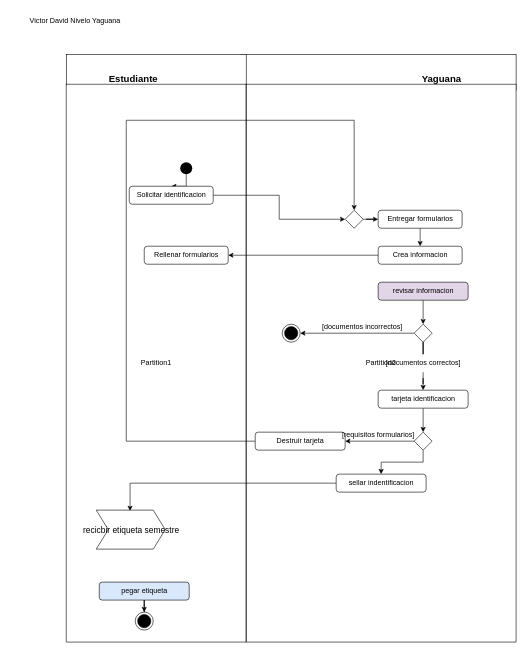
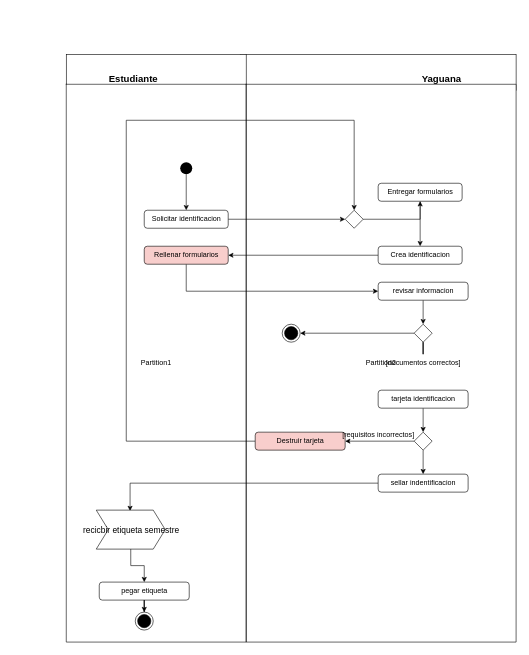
  <mxCell id="0" />
  <mxCell id="1" parent="0" />
  <mxCell id="2" value="" style="rounded=0;whiteSpace=wrap;html=1;fontSize=16;" parent="1" vertex="1"><mxGeometry x="400" y="90" width="460" height="60" as="geometry" /></mxCell>
  <mxCell id="3" value="" style="rounded=0;whiteSpace=wrap;html=1;fontSize=16;" parent="1" vertex="1"><mxGeometry x="110" y="90" width="300" height="60" as="geometry" /></mxCell>
  <mxCell id="4" value="&lt;b&gt;&lt;font style=&quot;font-size: 16px;&quot;&gt;Estudiante&amp;nbsp; &amp;nbsp; &amp;nbsp; &amp;nbsp; &amp;nbsp; &amp;nbsp; &amp;nbsp; &amp;nbsp; &amp;nbsp; &amp;nbsp; &amp;nbsp; &amp;nbsp; &amp;nbsp; &amp;nbsp; &amp;nbsp; &amp;nbsp; &amp;nbsp; &amp;nbsp; &amp;nbsp; &amp;nbsp; &amp;nbsp; &amp;nbsp; &amp;nbsp; &amp;nbsp; &amp;nbsp; &amp;nbsp; &amp;nbsp; &amp;nbsp; &amp;nbsp; &amp;nbsp; &amp;nbsp; &amp;nbsp; &amp;nbsp; &amp;nbsp; &amp;nbsp; &amp;nbsp; &amp;nbsp; &amp;nbsp; &amp;nbsp; &amp;nbsp; &amp;nbsp; &amp;nbsp; &amp;nbsp; &amp;nbsp; &amp;nbsp; &amp;nbsp; &amp;nbsp; &amp;nbsp; &amp;nbsp; &amp;nbsp;Yaguana&lt;/font&gt;&lt;/b&gt;" style="shape=table;html=1;whiteSpace=wrap;startSize=20;container=1;collapsible=0;childLayout=tableLayout;fillColor=none;swimlaneFillColor=#ffffff;strokeColor=none;" parent="1" vertex="1"><mxGeometry x="90" y="120" width="770" height="950" as="geometry" /></mxCell>
  <mxCell id="5" value="" style="shape=partialRectangle;html=1;whiteSpace=wrap;collapsible=0;dropTarget=0;pointerEvents=0;fillColor=none;top=0;left=0;bottom=0;right=0;points=[[0,0.5],[1,0.5]];portConstraint=eastwest;strokeColor=none;" parent="4" vertex="1"><mxGeometry y="20" width="770" height="930" as="geometry" /></mxCell>
  <mxCell id="6" value="" style="shape=partialRectangle;html=1;whiteSpace=wrap;connectable=0;fillColor=none;top=1;left=1;bottom=1;right=1;overflow=hidden;strokeColor=none;" parent="5" vertex="1"><mxGeometry width="20" height="930" as="geometry"><mxRectangle width="20" height="930" as="alternateBounds" /></mxGeometry></mxCell>
  <mxCell id="7" value="Partition1" style="shape=partialRectangle;html=1;whiteSpace=wrap;connectable=0;fillColor=none;top=1;left=1;bottom=1;right=1;overflow=hidden;" parent="5" vertex="1"><mxGeometry x="20" width="300" height="930" as="geometry"><mxRectangle width="300" height="930" as="alternateBounds" /></mxGeometry></mxCell>
  <mxCell id="8" value="Partition2" style="shape=partialRectangle;html=1;whiteSpace=wrap;connectable=0;fillColor=none;top=1;left=1;bottom=1;right=1;overflow=hidden;" parent="5" vertex="1"><mxGeometry x="320" width="450" height="930" as="geometry"><mxRectangle width="450" height="930" as="alternateBounds" /></mxGeometry></mxCell>
  <mxCell id="9" style="edgeStyle=orthogonalEdgeStyle;rounded=0;orthogonalLoop=1;jettySize=auto;html=1;entryX=0.5;entryY=0;entryDx=0;entryDy=0;" parent="1" source="10" target="13" edge="1"><mxGeometry relative="1" as="geometry" /></mxCell>
  <mxCell id="10" value="" style="ellipse;fillColor=#000000;strokeColor=none;" parent="1" vertex="1"><mxGeometry x="300" y="270" width="20" height="20" as="geometry" /></mxCell>
  <mxCell id="11" value="" style="ellipse;html=1;shape=endState;fillColor=strokeColor;" parent="1" vertex="1"><mxGeometry x="470" y="540" width="30" height="30" as="geometry" /></mxCell>
  <mxCell id="12" style="edgeStyle=orthogonalEdgeStyle;rounded=0;orthogonalLoop=1;jettySize=auto;html=1;entryX=0;entryY=0.5;entryDx=0;entryDy=0;" parent="1" source="13" target="36" edge="1"><mxGeometry relative="1" as="geometry" /></mxCell>
- <mxCell id="13" value="Solicitar identificacion" style="html=1;align=center;verticalAlign=top;rounded=1;absoluteArcSize=1;arcSize=10;dashed=0;" parent="1" vertex="1"><mxGeometry x="215" y="310" width="140" height="30" as="geometry" /></mxCell>
+ <mxCell id="13" value="Solicitar identificacion" style="html=1;align=center;verticalAlign=top;rounded=1;absoluteArcSize=1;arcSize=10;dashed=0;" parent="1" vertex="1"><mxGeometry x="240" y="350" width="140" height="30" as="geometry" /></mxCell>
  <mxCell id="14" style="edgeStyle=none;rounded=0;orthogonalLoop=1;jettySize=auto;html=1;entryX=0.5;entryY=0;entryDx=0;entryDy=0;" parent="1" source="15" target="26" edge="1"><mxGeometry relative="1" as="geometry" /></mxCell>
- <mxCell id="15" value="Entregar formularios" style="html=1;align=center;verticalAlign=top;rounded=1;absoluteArcSize=1;arcSize=10;dashed=0;" parent="1" vertex="1"><mxGeometry x="630" y="350" width="140" height="30" as="geometry" /></mxCell>
- <mxCell id="17" value="Rellenar formularios" style="html=1;align=center;verticalAlign=top;rounded=1;absoluteArcSize=1;arcSize=10;dashed=0;" parent="1" vertex="1"><mxGeometry x="240" y="410" width="140" height="30" as="geometry" /></mxCell>
+ <mxCell id="15" value="Entregar formularios" style="html=1;align=center;verticalAlign=top;rounded=1;absoluteArcSize=1;arcSize=10;dashed=0;" parent="1" vertex="1"><mxGeometry x="630" y="305" width="140" height="30" as="geometry" /></mxCell>
+ <mxCell id="16" style="edgeStyle=orthogonalEdgeStyle;rounded=0;orthogonalLoop=1;jettySize=auto;html=1;entryX=0;entryY=0.5;entryDx=0;entryDy=0;" parent="1" source="17" target="19" edge="1"><mxGeometry relative="1" as="geometry"><Array as="points"><mxPoint x="310" y="485" /></Array></mxGeometry></mxCell>
+ <mxCell id="17" value="Rellenar formularios" style="html=1;align=center;verticalAlign=top;rounded=1;absoluteArcSize=1;arcSize=10;dashed=0;fillColor=#f8cecc;" parent="1" vertex="1"><mxGeometry x="240" y="410" width="140" height="30" as="geometry" /></mxCell>
  <mxCell id="18" style="edgeStyle=orthogonalEdgeStyle;rounded=0;orthogonalLoop=1;jettySize=auto;html=1;entryX=0.5;entryY=0;entryDx=0;entryDy=0;" parent="1" source="19" target="22" edge="1"><mxGeometry relative="1" as="geometry" /></mxCell>
- <mxCell id="19" value="revisar informacion" style="html=1;align=center;verticalAlign=top;rounded=1;absoluteArcSize=1;arcSize=10;dashed=0;fillColor=#e1d5e7;" parent="1" vertex="1"><mxGeometry x="630" y="470" width="150" height="30" as="geometry" /></mxCell>
- <mxCell id="20" style="edgeStyle=orthogonalEdgeStyle;rounded=0;orthogonalLoop=1;jettySize=auto;html=1;entryX=0.5;entryY=0;entryDx=0;entryDy=0;startArrow=none;" parent="1" source="27" target="24" edge="1"><mxGeometry relative="1" as="geometry" /></mxCell>
+ <mxCell id="19" value="revisar informacion" style="html=1;align=center;verticalAlign=top;rounded=1;absoluteArcSize=1;arcSize=10;dashed=0;" parent="1" vertex="1"><mxGeometry x="630" y="470" width="150" height="30" as="geometry" /></mxCell>
  <mxCell id="21" style="edgeStyle=orthogonalEdgeStyle;rounded=0;orthogonalLoop=1;jettySize=auto;html=1;entryX=1;entryY=0.5;entryDx=0;entryDy=0;" parent="1" source="22" target="11" edge="1"><mxGeometry relative="1" as="geometry" /></mxCell>
  <mxCell id="22" value="" style="rhombus;" parent="1" vertex="1"><mxGeometry x="690" y="540" width="30" height="30" as="geometry" /></mxCell>
  <mxCell id="23" style="edgeStyle=orthogonalEdgeStyle;rounded=0;orthogonalLoop=1;jettySize=auto;html=1;entryX=0.5;entryY=0;entryDx=0;entryDy=0;" parent="1" source="24" target="31" edge="1"><mxGeometry relative="1" as="geometry" /></mxCell>
  <mxCell id="24" value="tarjeta identificacion" style="html=1;align=center;verticalAlign=top;rounded=1;absoluteArcSize=1;arcSize=10;dashed=0;" parent="1" vertex="1"><mxGeometry x="630" y="650" width="150" height="30" as="geometry" /></mxCell>
  <mxCell id="25" style="edgeStyle=none;rounded=0;orthogonalLoop=1;jettySize=auto;html=1;entryX=1;entryY=0.5;entryDx=0;entryDy=0;" parent="1" source="26" target="17" edge="1"><mxGeometry relative="1" as="geometry" /></mxCell>
- <mxCell id="26" value="Crea informacion" style="html=1;align=center;verticalAlign=top;rounded=1;absoluteArcSize=1;arcSize=10;dashed=0;" parent="1" vertex="1"><mxGeometry x="630" y="410" width="140" height="30" as="geometry" /></mxCell>
+ <mxCell id="26" value="Crea identificacion" style="html=1;align=center;verticalAlign=top;rounded=1;absoluteArcSize=1;arcSize=10;dashed=0;" parent="1" vertex="1"><mxGeometry x="630" y="410" width="140" height="30" as="geometry" /></mxCell>
  <mxCell id="27" value="[documentos correctos]" style="text;html=1;align=center;verticalAlign=middle;resizable=0;points=[];autosize=1;strokeColor=none;fillColor=none;" parent="1" vertex="1"><mxGeometry x="630" y="590" width="150" height="30" as="geometry" /></mxCell>
  <mxCell id="28" value="" style="edgeStyle=orthogonalEdgeStyle;rounded=0;orthogonalLoop=1;jettySize=auto;html=1;entryX=0.5;entryY=0;entryDx=0;entryDy=0;endArrow=none;" parent="1" source="22" target="27" edge="1"><mxGeometry relative="1" as="geometry"><mxPoint x="705" y="620" as="sourcePoint" /><mxPoint x="705" y="710" as="targetPoint" /></mxGeometry></mxCell>
  <mxCell id="29" style="edgeStyle=orthogonalEdgeStyle;rounded=0;orthogonalLoop=1;jettySize=auto;html=1;" parent="1" source="31" target="34" edge="1"><mxGeometry relative="1" as="geometry" /></mxCell>
  <mxCell id="30" style="edgeStyle=orthogonalEdgeStyle;rounded=0;orthogonalLoop=1;jettySize=auto;html=1;entryX=0.5;entryY=0;entryDx=0;entryDy=0;" parent="1" source="31" target="39" edge="1"><mxGeometry relative="1" as="geometry" /></mxCell>
  <mxCell id="31" value="" style="rhombus;" parent="1" vertex="1"><mxGeometry x="690" y="720" width="30" height="30" as="geometry" /></mxCell>
- <mxCell id="32" value="[documentos incorrectos]&amp;nbsp;" style="text;html=1;align=center;verticalAlign=middle;resizable=0;points=[];autosize=1;strokeColor=none;fillColor=none;" parent="1" vertex="1"><mxGeometry x="525" y="530" width="160" height="30" as="geometry" /></mxCell>
  <mxCell id="33" style="edgeStyle=orthogonalEdgeStyle;rounded=0;orthogonalLoop=1;jettySize=auto;html=1;entryX=0.5;entryY=0;entryDx=0;entryDy=0;" parent="1" source="34" target="36" edge="1"><mxGeometry relative="1" as="geometry"><Array as="points"><mxPoint x="210" y="735" /><mxPoint x="210" y="200" /><mxPoint x="590" y="200" /></Array></mxGeometry></mxCell>
- <mxCell id="34" value="Destruir tarjeta" style="html=1;align=center;verticalAlign=top;rounded=1;absoluteArcSize=1;arcSize=10;dashed=0;" parent="1" vertex="1"><mxGeometry x="425" y="720" width="150" height="30" as="geometry" /></mxCell>
+ <mxCell id="34" value="Destruir tarjeta" style="html=1;align=center;verticalAlign=top;rounded=1;absoluteArcSize=1;arcSize=10;dashed=0;fillColor=#f8cecc;" parent="1" vertex="1"><mxGeometry x="425" y="720" width="150" height="30" as="geometry" /></mxCell>
  <mxCell id="35" style="edgeStyle=orthogonalEdgeStyle;rounded=0;orthogonalLoop=1;jettySize=auto;html=1;" parent="1" source="36" target="15" edge="1"><mxGeometry relative="1" as="geometry" /></mxCell>
  <mxCell id="36" value="" style="rhombus;" parent="1" vertex="1"><mxGeometry x="575" y="350" width="30" height="30" as="geometry" /></mxCell>
- <mxCell id="37" value="[requisitos formularios]" style="text;html=1;align=center;verticalAlign=middle;resizable=0;points=[];autosize=1;strokeColor=none;fillColor=none;" parent="1" vertex="1"><mxGeometry x="560" y="710" width="140" height="30" as="geometry" /></mxCell>
+ <mxCell id="37" value="[requisitos incorrectos]" style="text;html=1;align=center;verticalAlign=middle;resizable=0;points=[];autosize=1;strokeColor=none;fillColor=none;" parent="1" vertex="1"><mxGeometry x="560" y="710" width="140" height="30" as="geometry" /></mxCell>
  <mxCell id="38" style="edgeStyle=orthogonalEdgeStyle;rounded=0;orthogonalLoop=1;jettySize=auto;html=1;entryX=0.49;entryY=0.022;entryDx=0;entryDy=0;entryPerimeter=0;exitX=0;exitY=0.5;exitDx=0;exitDy=0;" parent="1" source="39" target="41" edge="1"><mxGeometry relative="1" as="geometry" /></mxCell>
- <mxCell id="39" value="sellar indentificacion" style="html=1;align=center;verticalAlign=top;rounded=1;absoluteArcSize=1;arcSize=10;dashed=0;" parent="1" vertex="1"><mxGeometry x="560" y="790" width="150" height="30" as="geometry" /></mxCell>
+ <mxCell id="39" value="sellar indentificacion" style="html=1;align=center;verticalAlign=top;rounded=1;absoluteArcSize=1;arcSize=10;dashed=0;" parent="1" vertex="1"><mxGeometry x="630" y="790" width="150" height="30" as="geometry" /></mxCell>
+ <mxCell id="40" style="edgeStyle=orthogonalEdgeStyle;rounded=0;orthogonalLoop=1;jettySize=auto;html=1;entryX=0.5;entryY=0;entryDx=0;entryDy=0;" parent="1" source="41" target="43" edge="1"><mxGeometry relative="1" as="geometry" /></mxCell>
  <mxCell id="41" value="recicbir etiqueta semestre" style="html=1;shape=mxgraph.infographic.ribbonSimple;notch1=20;notch2=20;align=center;verticalAlign=middle;fontSize=14;fontStyle=0;fillColor=#FFFFFF;" parent="1" vertex="1"><mxGeometry x="160" y="850" width="115" height="65" as="geometry" /></mxCell>
  <mxCell id="42" style="edgeStyle=orthogonalEdgeStyle;rounded=0;orthogonalLoop=1;jettySize=auto;html=1;entryX=0.5;entryY=0;entryDx=0;entryDy=0;fontSize=16;" parent="1" source="43" target="44" edge="1"><mxGeometry relative="1" as="geometry" /></mxCell>
- <mxCell id="43" value="pegar etiqueta" style="html=1;align=center;verticalAlign=top;rounded=1;absoluteArcSize=1;arcSize=10;dashed=0;fillColor=#dae8fc;" parent="1" vertex="1"><mxGeometry x="165" y="970" width="150" height="30" as="geometry" /></mxCell>
+ <mxCell id="43" value="pegar etiqueta" style="html=1;align=center;verticalAlign=top;rounded=1;absoluteArcSize=1;arcSize=10;dashed=0;" parent="1" vertex="1"><mxGeometry x="165" y="970" width="150" height="30" as="geometry" /></mxCell>
  <mxCell id="44" value="" style="ellipse;html=1;shape=endState;fillColor=strokeColor;" parent="1" vertex="1"><mxGeometry x="225" y="1020" width="30" height="30" as="geometry" /></mxCell>
- <mxCell id="45" value="Victor David Nivelo Yaguana" style="text;html=1;strokeColor=none;fillColor=none;align=center;verticalAlign=middle;whiteSpace=wrap;rounded=0;" vertex="1" parent="1"><mxGeometry y="20" width="210" height="30" as="geometry" x="20" /></mxCell>
